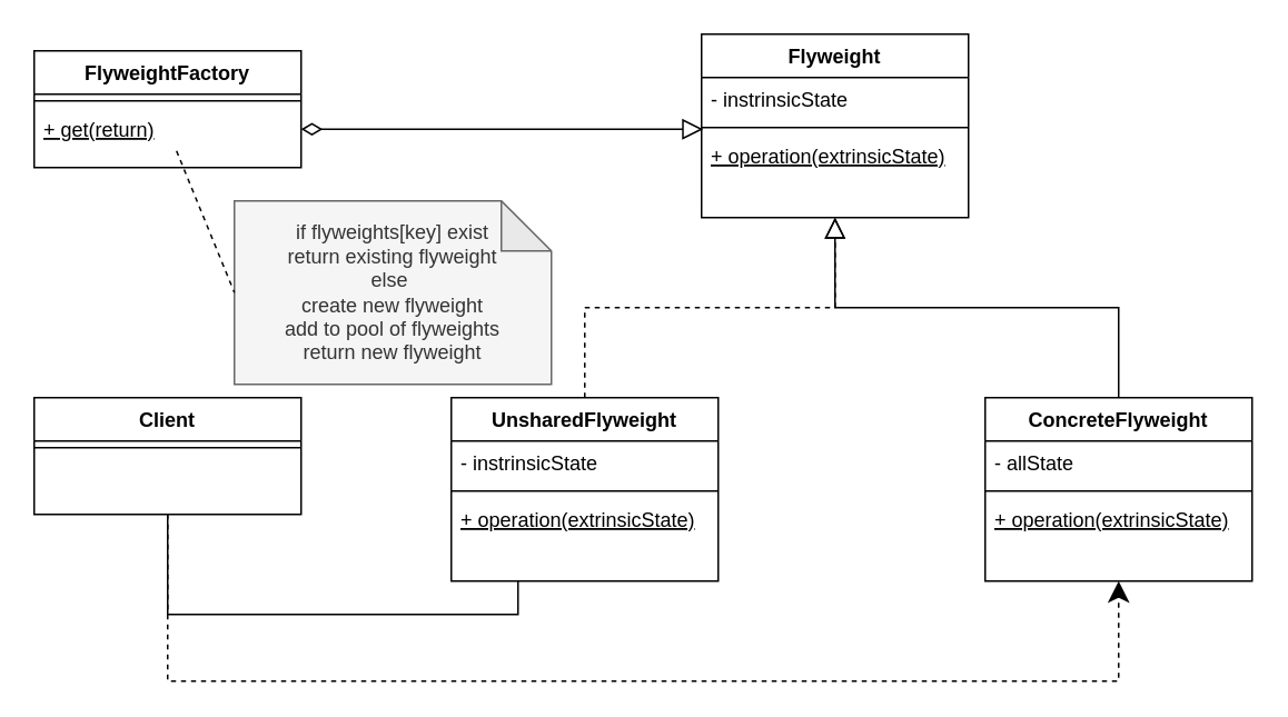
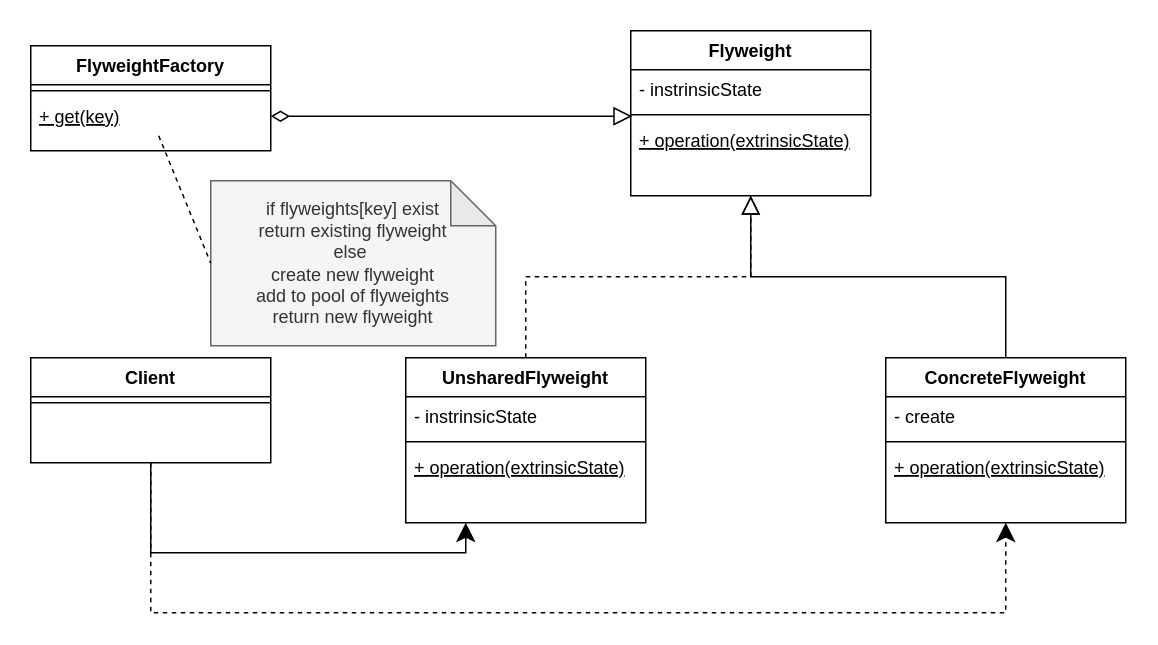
  <mxCell id="0" />
  <mxCell id="1" parent="0" />
  <mxCell id="2" value="" style="endArrow=block;endSize=10;endFill=0;shadow=0;strokeWidth=1;rounded=0;edgeStyle=elbowEdgeStyle;elbow=vertical;exitX=0.5;exitY=0;exitDx=0;exitDy=0;entryX=0.5;entryY=1;entryDx=0;entryDy=0;dashed=1;" edge="1" parent="1" source="11" target="7"><mxGeometry width="160" relative="1" as="geometry"><mxPoint x="405" y="157" as="sourcePoint" /><mxPoint x="295" y="55" as="targetPoint" /></mxGeometry></mxCell>
  <mxCell id="3" value="" style="endArrow=block;endSize=10;endFill=0;shadow=0;strokeWidth=1;rounded=0;edgeStyle=elbowEdgeStyle;elbow=vertical;exitX=0.5;exitY=0;exitDx=0;exitDy=0;" edge="1" parent="1" source="15"><mxGeometry width="160" relative="1" as="geometry"><mxPoint x="360" y="200" as="sourcePoint" /><mxPoint x="500" y="130" as="targetPoint" /></mxGeometry></mxCell>
- <mxCell id="4" style="edgeStyle=orthogonalEdgeStyle;rounded=0;orthogonalLoop=1;jettySize=auto;html=1;entryX=0.25;entryY=1;entryDx=0;entryDy=0;startArrow=none;startFill=0;startSize=10;endArrow=none;endFill=1;endSize=10;strokeWidth=1;" edge="1" parent="1" source="22" target="11"><mxGeometry relative="1" as="geometry"><Array as="points"><mxPoint x="100" y="368" /><mxPoint x="310" y="368" /></Array></mxGeometry></mxCell>
+ <mxCell id="4" style="edgeStyle=orthogonalEdgeStyle;rounded=0;orthogonalLoop=1;jettySize=auto;html=1;entryX=0.25;entryY=1;entryDx=0;entryDy=0;startArrow=none;startFill=0;startSize=10;endArrow=classic;endFill=1;endSize=10;strokeWidth=1;" edge="1" parent="1" source="22" target="11"><mxGeometry relative="1" as="geometry"><Array as="points"><mxPoint x="100" y="368" /><mxPoint x="310" y="368" /></Array></mxGeometry></mxCell>
  <mxCell id="5" style="edgeStyle=orthogonalEdgeStyle;rounded=0;orthogonalLoop=1;jettySize=auto;html=1;entryX=0.5;entryY=1;entryDx=0;entryDy=0;startArrow=none;startFill=0;startSize=10;endArrow=classic;endFill=1;endSize=10;strokeWidth=1;dashed=1;" edge="1" parent="1" source="22" target="15"><mxGeometry relative="1" as="geometry"><Array as="points"><mxPoint x="100" y="408" /><mxPoint x="670" y="408" /></Array></mxGeometry></mxCell>
  <mxCell id="6" style="edgeStyle=orthogonalEdgeStyle;rounded=0;orthogonalLoop=1;jettySize=auto;html=1;endArrow=block;endFill=0;startArrow=diamondThin;startFill=0;entryX=0.006;entryY=0.625;entryDx=0;entryDy=0;entryPerimeter=0;strokeWidth=1;endSize=10;startSize=10;" edge="1" parent="1" source="21" target="9"><mxGeometry relative="1" as="geometry"><mxPoint x="410" y="77" as="targetPoint" /></mxGeometry></mxCell>
  <mxCell id="7" value="Flyweight" style="swimlane;fontStyle=1;align=center;verticalAlign=top;childLayout=stackLayout;horizontal=1;startSize=26;horizontalStack=0;resizeParent=1;resizeLast=0;collapsible=1;marginBottom=0;rounded=0;shadow=0;strokeWidth=1;" vertex="1" parent="1" treatAsSingle="0"><mxGeometry x="420" y="20" width="160" height="110" as="geometry"><mxRectangle x="130" y="380" width="160" height="26" as="alternateBounds" /></mxGeometry></mxCell>
  <mxCell id="8" value="- instrinsicState" style="text;align=left;verticalAlign=top;spacingLeft=4;spacingRight=4;overflow=hidden;rotatable=0;points=[[0,0.5],[1,0.5]];portConstraint=eastwest;" vertex="1" parent="7"><mxGeometry y="26" width="160" height="26" as="geometry" /></mxCell>
  <mxCell id="9" value="" style="line;html=1;strokeWidth=1;align=left;verticalAlign=middle;spacingTop=-1;spacingLeft=3;spacingRight=3;rotatable=0;labelPosition=right;points=[];portConstraint=eastwest;" vertex="1" parent="7"><mxGeometry y="52" width="160" height="8" as="geometry" /></mxCell>
  <mxCell id="10" value="+ operation(extrinsicState)" style="text;align=left;verticalAlign=top;spacingLeft=4;spacingRight=4;overflow=hidden;rotatable=0;points=[[0,0.5],[1,0.5]];portConstraint=eastwest;fontStyle=4" vertex="1" parent="7"><mxGeometry y="60" width="160" height="26" as="geometry" /></mxCell>
  <mxCell id="11" value="UnsharedFlyweight" style="swimlane;fontStyle=1;align=center;verticalAlign=top;childLayout=stackLayout;horizontal=1;startSize=26;horizontalStack=0;resizeParent=1;resizeLast=0;collapsible=1;marginBottom=0;rounded=0;shadow=0;strokeWidth=1;" vertex="1" parent="1" treatAsSingle="0"><mxGeometry x="270" y="238" width="160" height="110" as="geometry"><mxRectangle x="130" y="380" width="160" height="26" as="alternateBounds" /></mxGeometry></mxCell>
  <mxCell id="12" value="- instrinsicState" style="text;align=left;verticalAlign=top;spacingLeft=4;spacingRight=4;overflow=hidden;rotatable=0;points=[[0,0.5],[1,0.5]];portConstraint=eastwest;" vertex="1" parent="11"><mxGeometry y="26" width="160" height="26" as="geometry" /></mxCell>
  <mxCell id="13" value="" style="line;html=1;strokeWidth=1;align=left;verticalAlign=middle;spacingTop=-1;spacingLeft=3;spacingRight=3;rotatable=0;labelPosition=right;points=[];portConstraint=eastwest;" vertex="1" parent="11"><mxGeometry y="52" width="160" height="8" as="geometry" /></mxCell>
  <mxCell id="14" value="+ operation(extrinsicState)" style="text;align=left;verticalAlign=top;spacingLeft=4;spacingRight=4;overflow=hidden;rotatable=0;points=[[0,0.5],[1,0.5]];portConstraint=eastwest;fontStyle=4" vertex="1" parent="11"><mxGeometry y="60" width="160" height="26" as="geometry" /></mxCell>
  <mxCell id="15" value="ConcreteFlyweight" style="swimlane;fontStyle=1;align=center;verticalAlign=top;childLayout=stackLayout;horizontal=1;startSize=26;horizontalStack=0;resizeParent=1;resizeLast=0;collapsible=1;marginBottom=0;rounded=0;shadow=0;strokeWidth=1;" vertex="1" parent="1" treatAsSingle="0"><mxGeometry x="590" y="238" width="160" height="110" as="geometry"><mxRectangle x="130" y="380" width="160" height="26" as="alternateBounds" /></mxGeometry></mxCell>
- <mxCell id="16" value="- allState" style="text;align=left;verticalAlign=top;spacingLeft=4;spacingRight=4;overflow=hidden;rotatable=0;points=[[0,0.5],[1,0.5]];portConstraint=eastwest;" vertex="1" parent="15"><mxGeometry y="26" width="160" height="26" as="geometry" /></mxCell>
+ <mxCell id="16" value="- create" style="text;align=left;verticalAlign=top;spacingLeft=4;spacingRight=4;overflow=hidden;rotatable=0;points=[[0,0.5],[1,0.5]];portConstraint=eastwest;" vertex="1" parent="15"><mxGeometry y="26" width="160" height="26" as="geometry" /></mxCell>
  <mxCell id="17" value="" style="line;html=1;strokeWidth=1;align=left;verticalAlign=middle;spacingTop=-1;spacingLeft=3;spacingRight=3;rotatable=0;labelPosition=right;points=[];portConstraint=eastwest;" vertex="1" parent="15"><mxGeometry y="52" width="160" height="8" as="geometry" /></mxCell>
  <mxCell id="18" value="+ operation(extrinsicState)" style="text;align=left;verticalAlign=top;spacingLeft=4;spacingRight=4;overflow=hidden;rotatable=0;points=[[0,0.5],[1,0.5]];portConstraint=eastwest;fontStyle=4" vertex="1" parent="15"><mxGeometry y="60" width="160" height="26" as="geometry" /></mxCell>
  <mxCell id="19" value="FlyweightFactory" style="swimlane;fontStyle=1;align=center;verticalAlign=top;childLayout=stackLayout;horizontal=1;startSize=26;horizontalStack=0;resizeParent=1;resizeLast=0;collapsible=1;marginBottom=0;rounded=0;shadow=0;strokeWidth=1;" vertex="1" parent="1" treatAsSingle="0"><mxGeometry x="20" y="30" width="160" height="70" as="geometry"><mxRectangle x="130" y="380" width="160" height="26" as="alternateBounds" /></mxGeometry></mxCell>
  <mxCell id="20" value="" style="line;html=1;strokeWidth=1;align=left;verticalAlign=middle;spacingTop=-1;spacingLeft=3;spacingRight=3;rotatable=0;labelPosition=right;points=[];portConstraint=eastwest;" vertex="1" parent="19"><mxGeometry y="26" width="160" height="8" as="geometry" /></mxCell>
- <mxCell id="21" value="+ get(return)" style="text;align=left;verticalAlign=top;spacingLeft=4;spacingRight=4;overflow=hidden;rotatable=0;points=[[0,0.5],[1,0.5]];portConstraint=eastwest;fontStyle=4" vertex="1" parent="19"><mxGeometry y="34" width="160" height="26" as="geometry" /></mxCell>
+ <mxCell id="21" value="+ get(key)" style="text;align=left;verticalAlign=top;spacingLeft=4;spacingRight=4;overflow=hidden;rotatable=0;points=[[0,0.5],[1,0.5]];portConstraint=eastwest;fontStyle=4" vertex="1" parent="19"><mxGeometry y="34" width="160" height="26" as="geometry" /></mxCell>
  <mxCell id="22" value="Client" style="swimlane;fontStyle=1;align=center;verticalAlign=top;childLayout=stackLayout;horizontal=1;startSize=26;horizontalStack=0;resizeParent=1;resizeLast=0;collapsible=1;marginBottom=0;rounded=0;shadow=0;strokeWidth=1;" vertex="1" parent="1" treatAsSingle="0"><mxGeometry x="20" y="238" width="160" height="70" as="geometry"><mxRectangle x="340" y="380" width="170" height="26" as="alternateBounds" /></mxGeometry></mxCell>
  <mxCell id="23" value="" style="line;html=1;strokeWidth=1;align=left;verticalAlign=middle;spacingTop=-1;spacingLeft=3;spacingRight=3;rotatable=0;labelPosition=right;points=[];portConstraint=eastwest;" vertex="1" parent="22"><mxGeometry y="26" width="160" height="8" as="geometry" /></mxCell>
  <mxCell id="24" value="if flyweights[key] exist&lt;br&gt;return existing flyweight&lt;br&gt;else&amp;nbsp;&lt;br&gt;create new flyweight&lt;br&gt;add to pool of flyweights&lt;br&gt;return new flyweight" style="shape=note;whiteSpace=wrap;html=1;backgroundOutline=1;darkOpacity=0.05;fillColor=#f5f5f5;strokeColor=#666666;fontColor=#333333;" vertex="1" parent="1"><mxGeometry x="140" y="120" width="190" height="110" as="geometry" /></mxCell>
  <mxCell id="25" value="" style="endArrow=none;dashed=1;html=1;strokeWidth=1;entryX=0;entryY=0.5;entryDx=0;entryDy=0;entryPerimeter=0;" edge="1" parent="1" source="21" target="24"><mxGeometry width="50" height="50" relative="1" as="geometry"><mxPoint x="0" y="210" as="sourcePoint" /><mxPoint x="50" y="160" as="targetPoint" /></mxGeometry></mxCell>
